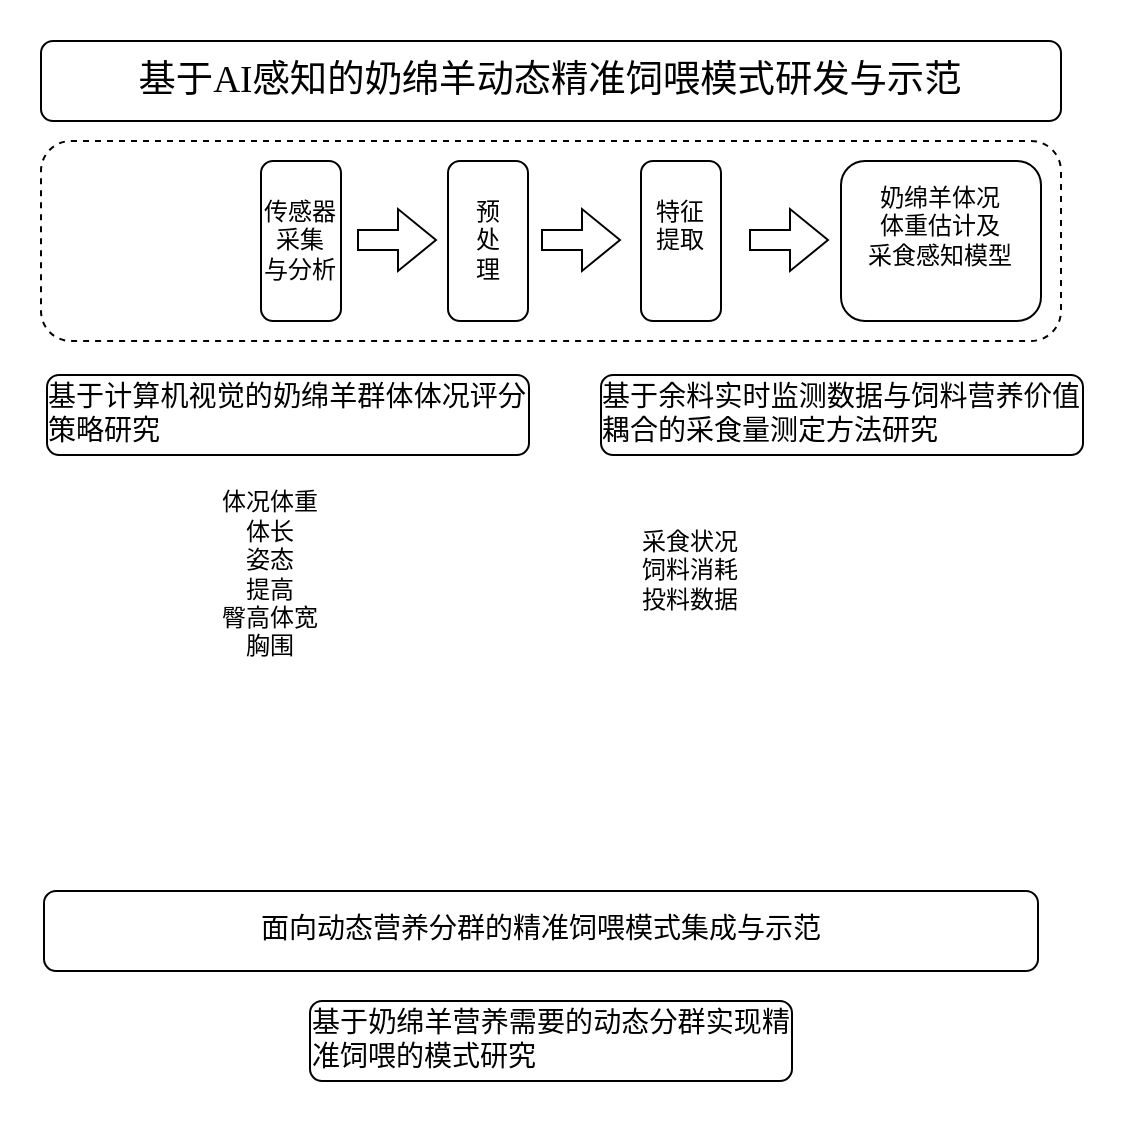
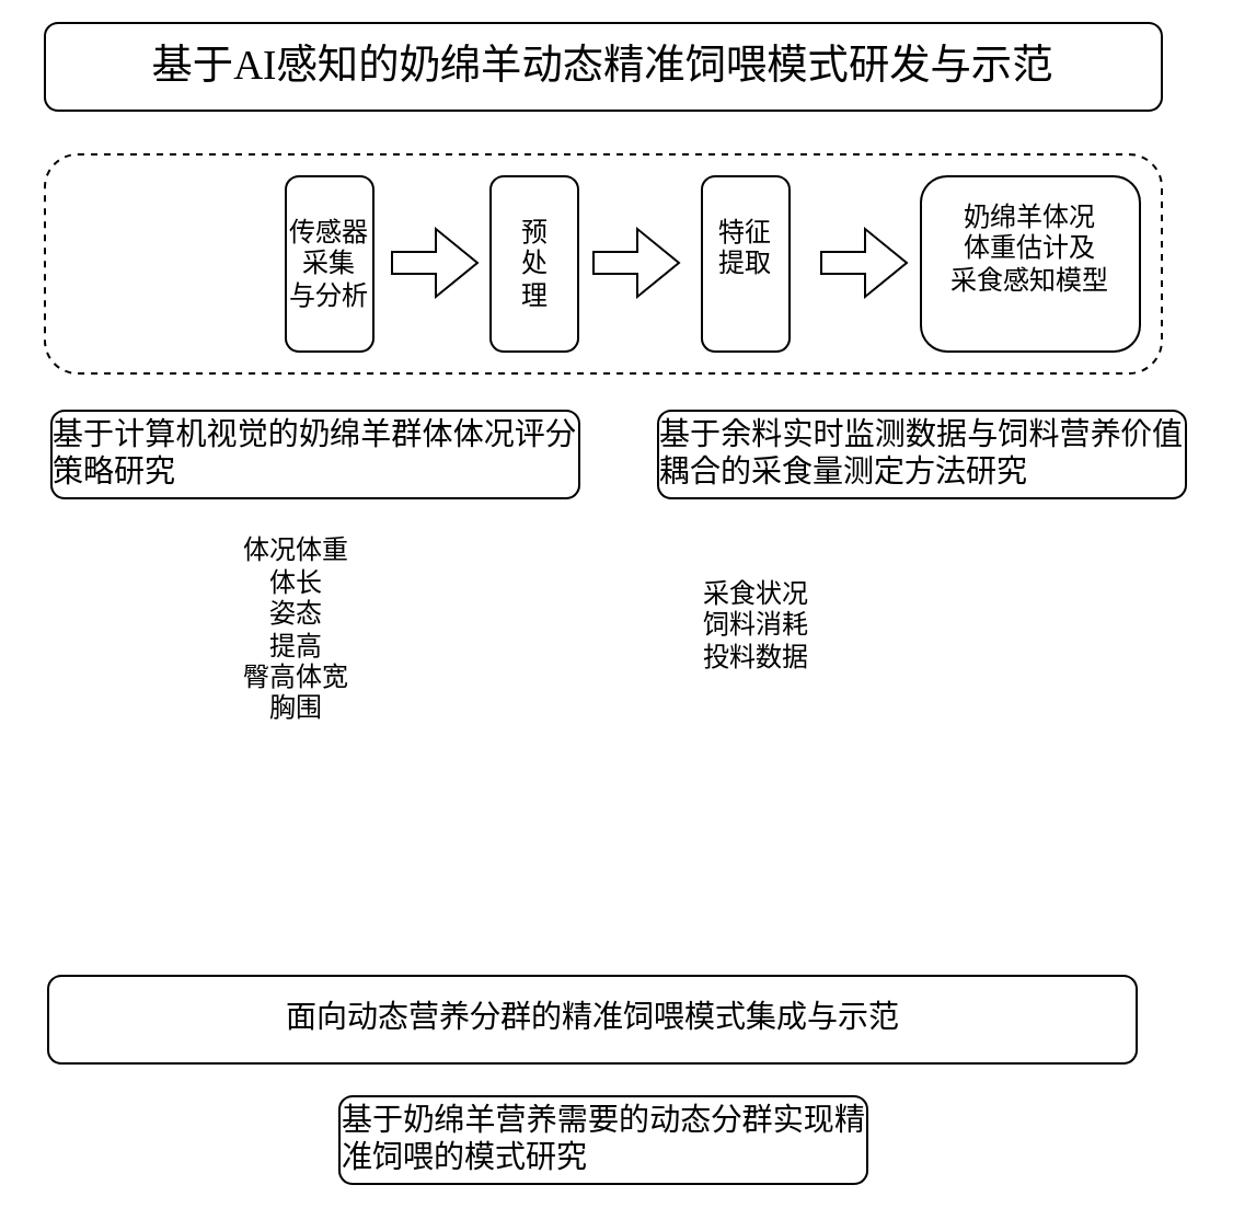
  <mxCell id="0" />
  <mxCell id="1" parent="0" />
- <mxCell id="2" value="&lt;p style=&quot;margin: 0pt 0pt 0.0pt; text-align: justify; font-family: Calibri; font-size: 10.5pt;&quot; class=&quot;MsoNormal&quot;&gt;&lt;span style=&quot;font-family: 楷体; font-size: 14pt;&quot;&gt;&lt;font face=&quot;楷体&quot;&gt;基于&lt;/font&gt;&lt;font face=&quot;楷体&quot;&gt;AI感知的奶绵羊动态精准饲喂模式研发与示范&lt;/font&gt;&lt;/span&gt;&lt;/p&gt;" style="rounded=1;whiteSpace=wrap;html=1;" vertex="1" parent="1"><mxGeometry x="20" y="20" width="510" height="40" as="geometry" /></mxCell>
+ <mxCell id="2" value="&lt;p style=&quot;margin: 0pt 0pt 0.0pt; text-align: justify; font-family: Calibri; font-size: 10.5pt;&quot; class=&quot;MsoNormal&quot;&gt;&lt;span style=&quot;font-family: 楷体; font-size: 14pt;&quot;&gt;&lt;font face=&quot;楷体&quot;&gt;基于&lt;/font&gt;&lt;font face=&quot;楷体&quot;&gt;AI感知的奶绵羊动态精准饲喂模式研发与示范&lt;/font&gt;&lt;/span&gt;&lt;/p&gt;" style="rounded=1;whiteSpace=wrap;html=1;" vertex="1" parent="1"><mxGeometry x="20" y="10" width="510" height="40" as="geometry" /></mxCell>
  <mxCell id="3" value="&lt;p style=&quot;margin: 0pt 0pt 0.0pt; text-align: justify; font-family: &amp;quot;Times New Roman&amp;quot;;&quot; class=&quot;MsoNormal&quot;&gt;&lt;span style=&quot;font-family: 宋体;&quot;&gt;&lt;font style=&quot;font-size: 14px;&quot;&gt;基于计算机视觉的奶绵羊群体&lt;/font&gt;&lt;/span&gt;&lt;span style=&quot;font-size: 14px; font-family: 宋体; background-color: transparent; color: light-dark(rgb(0, 0, 0), rgb(255, 255, 255));&quot;&gt;体况评分策略研究&lt;/span&gt;&lt;/p&gt;" style="rounded=1;whiteSpace=wrap;html=1;" vertex="1" parent="1"><mxGeometry x="23" y="187" width="241" height="40" as="geometry" /></mxCell>
  <mxCell id="4" value="&lt;p style=&quot;margin: 0pt 0pt 0.0pt; text-align: justify; font-family: &amp;quot;Times New Roman&amp;quot;;&quot; class=&quot;MsoNormal&quot;&gt;&lt;span style=&quot;font-family: 宋体;&quot;&gt;&lt;font style=&quot;font-size: 14px;&quot;&gt;基于余料实时监测数据与饲料营养价值耦合的采食量测定方法研究&lt;/font&gt;&lt;/span&gt;&lt;/p&gt;" style="rounded=1;whiteSpace=wrap;html=1;" vertex="1" parent="1"><mxGeometry x="300" y="187" width="241" height="40" as="geometry" /></mxCell>
  <mxCell id="5" value="&lt;p style=&quot;margin: 0pt 0pt 0.0pt; text-align: justify; font-family: &amp;quot;Times New Roman&amp;quot;;&quot; class=&quot;MsoNormal&quot;&gt;&lt;span style=&quot;font-family: 宋体;&quot;&gt;&lt;font style=&quot;font-size: 14px;&quot;&gt;基于奶绵羊营养需要的动态分群实现精准饲喂的模式研究&lt;/font&gt;&lt;/span&gt;&lt;/p&gt;" style="rounded=1;whiteSpace=wrap;html=1;" vertex="1" parent="1"><mxGeometry x="154.5" y="500" width="241" height="40" as="geometry" /></mxCell>
  <mxCell id="6" value="&lt;p style=&quot;margin: 0pt 0pt 0.0pt; text-align: justify; font-family: &amp;quot;Times New Roman&amp;quot;;&quot; class=&quot;MsoNormal&quot;&gt;&lt;span style=&quot;font-family: 宋体;&quot;&gt;&lt;font style=&quot;font-size: 14px;&quot;&gt;面向动态营养分群的精准饲喂模式集成与示范&lt;/font&gt;&lt;/span&gt;&lt;/p&gt;" style="rounded=1;whiteSpace=wrap;html=1;" vertex="1" parent="1"><mxGeometry x="21.5" y="445" width="497" height="40" as="geometry" /></mxCell>
  <mxCell id="7" value="采食状况&lt;div&gt;饲料消耗&lt;/div&gt;&lt;div&gt;投料数据&lt;br&gt;&lt;div&gt;&lt;br&gt;&lt;/div&gt;&lt;/div&gt;" style="rounded=0;whiteSpace=wrap;html=1;strokeColor=none;" vertex="1" parent="1"><mxGeometry x="300" y="247" width="90" height="90" as="geometry" /></mxCell>
  <mxCell id="8" value="&lt;div&gt;&lt;div&gt;体况体重&lt;/div&gt;&lt;/div&gt;&lt;div&gt;体长&lt;/div&gt;&lt;div&gt;姿态&lt;/div&gt;&lt;div&gt;提高&lt;/div&gt;&lt;div&gt;臀高体宽&lt;/div&gt;&lt;div&gt;胸围&lt;/div&gt;" style="rounded=0;whiteSpace=wrap;html=1;strokeColor=none;" vertex="1" parent="1"><mxGeometry x="90" y="237" width="90" height="100" as="geometry" /></mxCell>
  <mxCell id="9" value="" style="rounded=1;whiteSpace=wrap;html=1;dashed=1;" vertex="1" parent="1"><mxGeometry x="20" y="70" width="510" height="100" as="geometry" /></mxCell>
  <mxCell id="10" value="传感器&lt;br&gt;&lt;div&gt;采集&lt;/div&gt;&lt;div&gt;与分析&lt;/div&gt;" style="rounded=1;whiteSpace=wrap;html=1;" vertex="1" parent="1"><mxGeometry x="130" y="80" width="40" height="80" as="geometry" /></mxCell>
  <mxCell id="11" value="预&lt;div&gt;处&lt;/div&gt;&lt;div&gt;理&lt;/div&gt;" style="rounded=1;whiteSpace=wrap;html=1;" vertex="1" parent="1"><mxGeometry x="223.5" y="80" width="40" height="80" as="geometry" /></mxCell>
  <mxCell id="12" value="特征&lt;div&gt;提取&lt;br&gt;&lt;div&gt;&lt;br&gt;&lt;/div&gt;&lt;/div&gt;" style="rounded=1;whiteSpace=wrap;html=1;flipH=0;flipV=0;horizontal=1;fontStyle=0;verticalAlign=middle;" vertex="1" parent="1"><mxGeometry x="320" y="80" width="40" height="80" as="geometry" /></mxCell>
  <mxCell id="13" value="&lt;span style=&quot;background-color: transparent; color: light-dark(rgb(0, 0, 0), rgb(255, 255, 255));&quot;&gt;奶绵羊&lt;/span&gt;&lt;span style=&quot;background-color: transparent; color: light-dark(rgb(0, 0, 0), rgb(255, 255, 255));&quot;&gt;体况&lt;/span&gt;&lt;div&gt;&lt;span style=&quot;background-color: transparent; color: light-dark(rgb(0, 0, 0), rgb(255, 255, 255));&quot;&gt;体重估计及&lt;/span&gt;&lt;/div&gt;&lt;div&gt;&lt;span style=&quot;background-color: transparent; color: light-dark(rgb(0, 0, 0), rgb(255, 255, 255));&quot;&gt;采食感知模型&lt;/span&gt;&lt;/div&gt;&lt;div&gt;&lt;div&gt;&lt;br&gt;&lt;/div&gt;&lt;/div&gt;" style="rounded=1;whiteSpace=wrap;html=1;flipH=0;flipV=0;horizontal=1;fontStyle=0;verticalAlign=middle;" vertex="1" parent="1"><mxGeometry x="420" y="80" width="100" height="80" as="geometry" /></mxCell>
  <mxCell id="14" value="" style="shape=flexArrow;endArrow=classic;html=1;rounded=0;" edge="1" parent="1"><mxGeometry width="50" height="50" relative="1" as="geometry"><mxPoint x="374" y="119.5" as="sourcePoint" /><mxPoint x="414" y="119.5" as="targetPoint" /></mxGeometry></mxCell>
  <mxCell id="15" value="" style="shape=flexArrow;endArrow=classic;html=1;rounded=0;" edge="1" parent="1"><mxGeometry width="50" height="50" relative="1" as="geometry"><mxPoint x="270" y="119.5" as="sourcePoint" /><mxPoint x="310" y="119.5" as="targetPoint" /></mxGeometry></mxCell>
  <mxCell id="16" value="" style="shape=flexArrow;endArrow=classic;html=1;rounded=0;" edge="1" parent="1"><mxGeometry width="50" height="50" relative="1" as="geometry"><mxPoint x="178" y="119.5" as="sourcePoint" /><mxPoint x="218" y="119.5" as="targetPoint" /></mxGeometry></mxCell>
